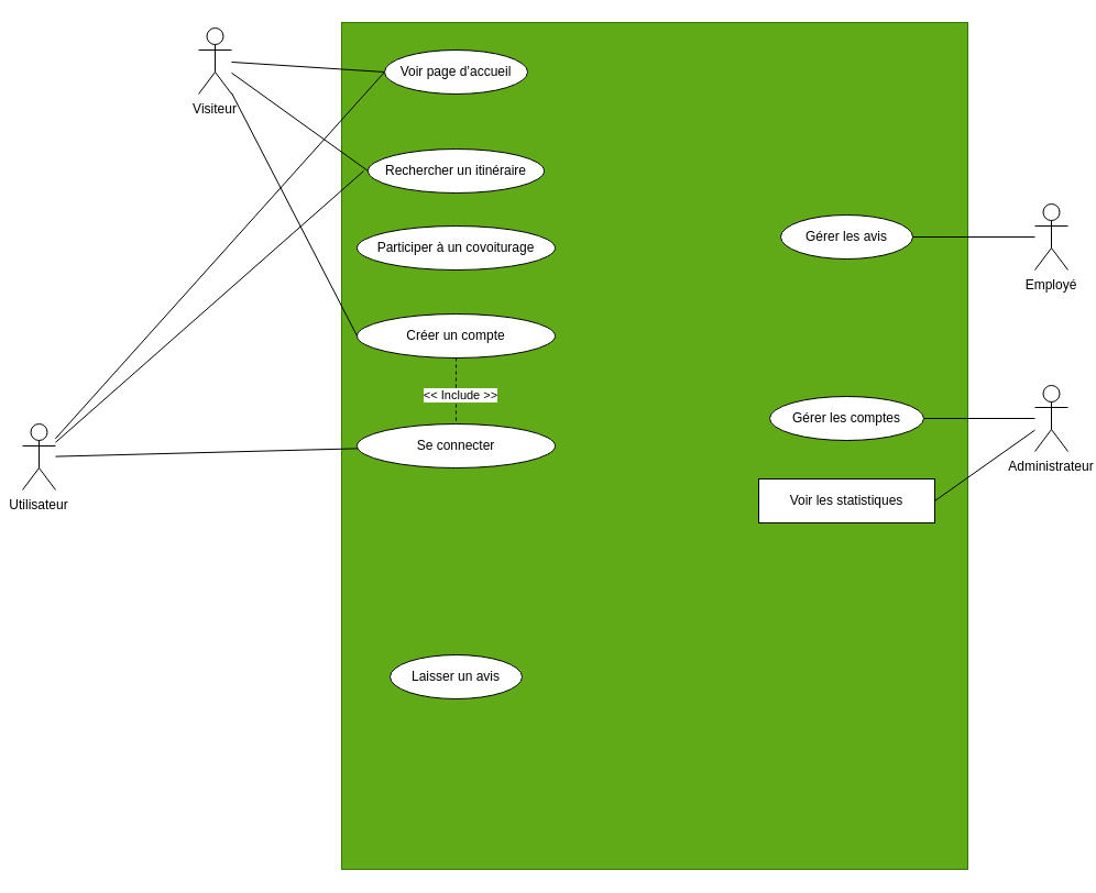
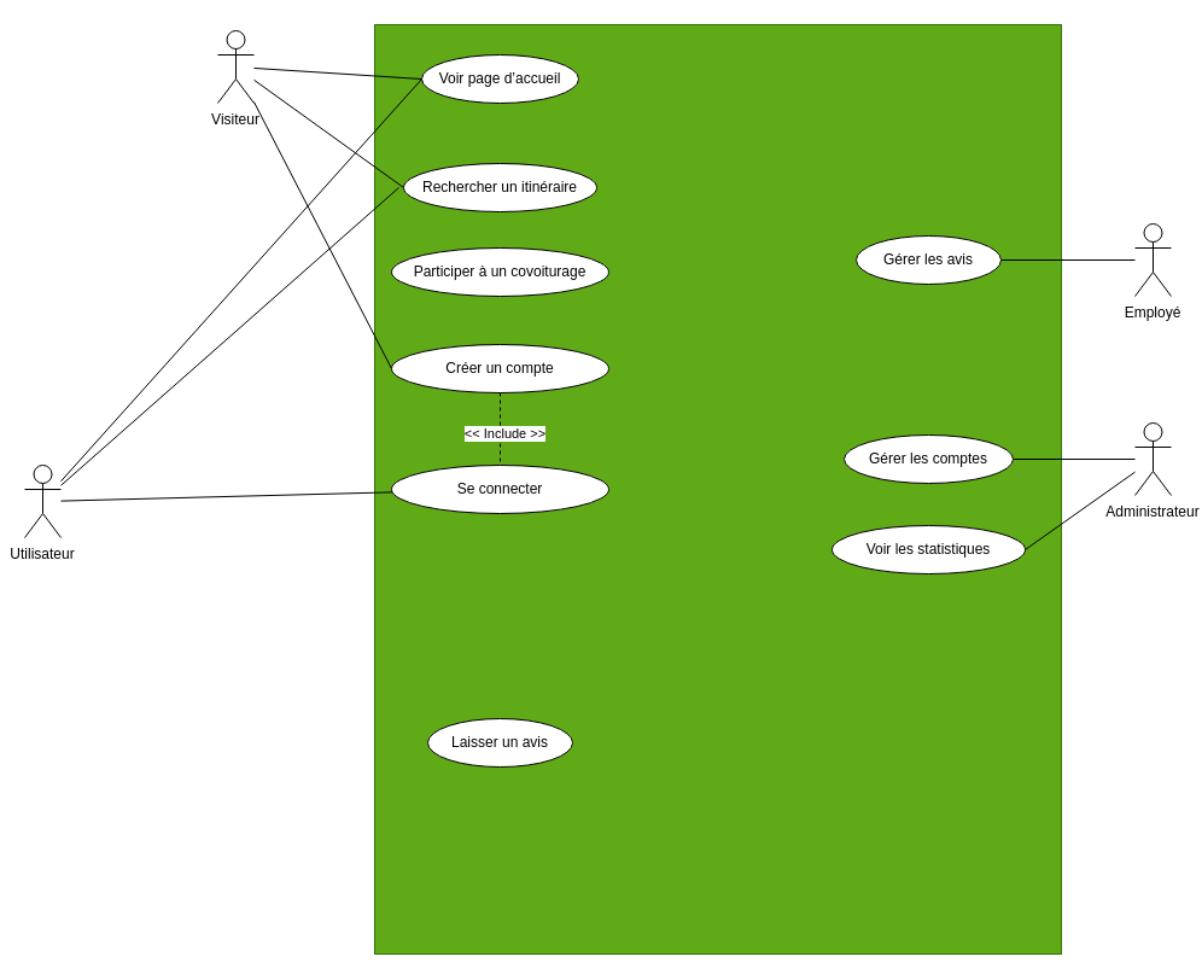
  <mxCell id="0" />
  <mxCell id="1" parent="0" />
  <mxCell id="2" value="" style="rounded=0;whiteSpace=wrap;html=1;fillColor=#60a917;fontColor=#ffffff;strokeColor=#2D7600;" vertex="1" parent="1"><mxGeometry x="310" y="20" width="569" height="770" as="geometry" /></mxCell>
  <mxCell id="3" value="" style="rounded=0;orthogonalLoop=1;jettySize=auto;html=1;entryX=0;entryY=0.5;entryDx=0;entryDy=0;strokeColor=default;endArrow=none;startFill=0;" edge="1" parent="1" source="6" target="16"><mxGeometry relative="1" as="geometry" /></mxCell>
  <mxCell id="4" style="rounded=0;orthogonalLoop=1;jettySize=auto;html=1;entryX=0;entryY=0.5;entryDx=0;entryDy=0;endArrow=none;startFill=0;" edge="1" parent="1" source="6" target="19"><mxGeometry relative="1" as="geometry" /></mxCell>
  <mxCell id="5" style="rounded=0;orthogonalLoop=1;jettySize=auto;html=1;entryX=0;entryY=0.5;entryDx=0;entryDy=0;endArrow=none;startFill=0;" edge="1" parent="1" source="6" target="17"><mxGeometry relative="1" as="geometry" /></mxCell>
  <mxCell id="6" value="Visiteur" style="shape=umlActor;verticalLabelPosition=bottom;verticalAlign=top;" vertex="1" parent="1"><mxGeometry x="180" y="25" width="30" height="60" as="geometry" /></mxCell>
  <mxCell id="7" value="" style="rounded=0;orthogonalLoop=1;jettySize=auto;html=1;entryX=0;entryY=0.5;entryDx=0;entryDy=0;endArrow=none;startFill=0;" edge="1" parent="1" source="10" target="16"><mxGeometry relative="1" as="geometry" /></mxCell>
  <mxCell id="8" style="rounded=0;orthogonalLoop=1;jettySize=auto;html=1;endArrow=none;startFill=0;" edge="1" parent="1" source="10"><mxGeometry relative="1" as="geometry"><mxPoint x="330" y="155" as="targetPoint" /></mxGeometry></mxCell>
  <mxCell id="9" style="rounded=0;orthogonalLoop=1;jettySize=auto;html=1;endArrow=none;startFill=0;" edge="1" parent="1" source="10" target="24"><mxGeometry relative="1" as="geometry" /></mxCell>
  <mxCell id="10" value="Utilisateur" style="shape=umlActor;verticalLabelPosition=bottom;verticalAlign=top;" vertex="1" parent="1"><mxGeometry x="20" y="385" width="30" height="60" as="geometry" /></mxCell>
  <mxCell id="11" style="rounded=0;orthogonalLoop=1;jettySize=auto;html=1;entryX=1;entryY=0.5;entryDx=0;entryDy=0;endArrow=none;startFill=0;" edge="1" parent="1" source="12" target="21"><mxGeometry relative="1" as="geometry" /></mxCell>
  <mxCell id="12" value="Employé" style="shape=umlActor;verticalLabelPosition=bottom;verticalAlign=top;" vertex="1" parent="1"><mxGeometry x="940" y="185" width="30" height="60" as="geometry" /></mxCell>
  <mxCell id="13" value="" style="edgeStyle=orthogonalEdgeStyle;rounded=0;orthogonalLoop=1;jettySize=auto;html=1;endArrow=none;startFill=0;" edge="1" parent="1" source="15" target="22"><mxGeometry relative="1" as="geometry" /></mxCell>
  <mxCell id="14" style="rounded=0;orthogonalLoop=1;jettySize=auto;html=1;entryX=1;entryY=0.5;entryDx=0;entryDy=0;endArrow=none;startFill=0;" edge="1" parent="1" source="15" target="23"><mxGeometry relative="1" as="geometry" /></mxCell>
  <mxCell id="15" value="Administrateur" style="shape=umlActor;verticalLabelPosition=bottom;verticalAlign=top;" vertex="1" parent="1"><mxGeometry x="940" y="350" width="30" height="60" as="geometry" /></mxCell>
  <mxCell id="16" value="Voir page d’accueil" style="ellipse;whiteSpace=wrap;html=1;" vertex="1" parent="1"><mxGeometry x="349" y="45" width="130" height="40" as="geometry" /></mxCell>
  <mxCell id="17" value="Rechercher un itinéraire" style="ellipse;whiteSpace=wrap;html=1;" vertex="1" parent="1"><mxGeometry x="334" y="135" width="160" height="40" as="geometry" /></mxCell>
  <mxCell id="18" value="Participer à un covoiturage" style="ellipse;whiteSpace=wrap;html=1;" vertex="1" parent="1"><mxGeometry x="324" y="205" width="180" height="40" as="geometry" /></mxCell>
  <mxCell id="19" value="Créer un compte" style="ellipse;whiteSpace=wrap;html=1;" vertex="1" parent="1"><mxGeometry x="324" y="285" width="180" height="40" as="geometry" /></mxCell>
  <mxCell id="20" value="Laisser un avis" style="ellipse;whiteSpace=wrap;html=1;" vertex="1" parent="1"><mxGeometry x="354" y="595" width="120" height="40" as="geometry" /></mxCell>
  <mxCell id="21" value="Gérer les avis" style="ellipse;whiteSpace=wrap;html=1;" vertex="1" parent="1"><mxGeometry x="709" y="195" width="120" height="40" as="geometry" /></mxCell>
  <mxCell id="22" value="Gérer les comptes" style="ellipse;whiteSpace=wrap;html=1;" vertex="1" parent="1"><mxGeometry x="699" y="360" width="140" height="40" as="geometry" /></mxCell>
- <mxCell id="23" value="Voir les statistiques" style="whiteSpace=wrap;html=1;rounded=0;" vertex="1" parent="1"><mxGeometry x="689" y="435" width="160" height="40" as="geometry" /></mxCell>
+ <mxCell id="23" value="Voir les statistiques" style="ellipse;whiteSpace=wrap;html=1;" vertex="1" parent="1"><mxGeometry x="689" y="435" width="160" height="40" as="geometry" /></mxCell>
  <mxCell id="24" value="Se connecter" style="ellipse;whiteSpace=wrap;html=1;" vertex="1" parent="1"><mxGeometry x="324" y="385" width="180" height="40" as="geometry" /></mxCell>
  <mxCell id="25" style="rounded=0;orthogonalLoop=1;jettySize=auto;html=1;entryX=0.5;entryY=0;entryDx=0;entryDy=0;endArrow=none;startFill=0;dashed=1;" edge="1" parent="1" source="19" target="24"><mxGeometry relative="1" as="geometry" /></mxCell>
  <mxCell id="26" value="&amp;lt;&amp;lt; Include &amp;gt;&amp;gt;" style="edgeLabel;html=1;align=center;verticalAlign=middle;resizable=0;points=[];" vertex="1" connectable="0" parent="25"><mxGeometry x="0.106" y="3" relative="1" as="geometry"><mxPoint as="offset" /></mxGeometry></mxCell>
